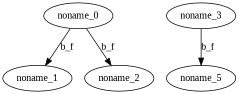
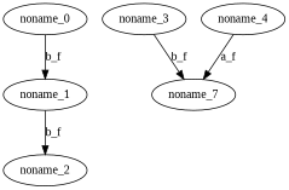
  strict digraph {
    fontname="Liberation Serif"
    node [fontname="Liberation Serif"]
    edge [fontname="Liberation Serif"]
    noname_1
    noname_2
    noname_0
    noname_3
-   noname_5
-   noname_0 -> noname_2 [label=b_f]
+   noname_5 [label=noname_7]
+   noname_4
+   noname_1 -> noname_2 [label=b_f]
    noname_0 -> noname_1 [label=b_f]
    noname_3 -> noname_5 [label=b_f]
+   noname_4 -> noname_5 [label=a_f]
  }
